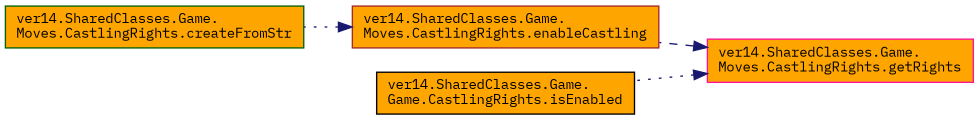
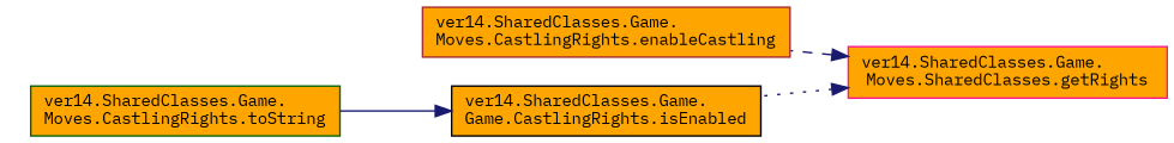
  digraph {
    fontname="IBM Plex Mono"
    rankdir=RL
    node [color=darkgreen fillcolor=orange fontname="IBM Plex Mono" fontsize=10 shape=record style=filled]
    edge [color=midnightblue dir=back fontname="IBM Plex Mono" fontsize=10 labelfontname=Helvetica labelfontsize=10 style=dotted]
-   n1 [color=deeppink fontcolor=black height=0.2 label="ver14.SharedClasses.Game.\lMoves.CastlingRights.getRights" width=0.4]
+   n1 [color=deeppink fontcolor=black height=0.2 label="ver14.SharedClasses.Game.\lMoves.SharedClasses.getRights" width=0.4]
    n2 [color=brown height=0.2 label="ver14.SharedClasses.Game.\lMoves.CastlingRights.enableCastling" width=0.4]
    n3 [color=black height=0.2 label="ver14.SharedClasses.Game.\lGame.CastlingRights.isEnabled" width=0.4]
-   n4 [height=0.2 label="ver14.SharedClasses.Game.\lMoves.CastlingRights.createFromStr" width=0.4]
+   n5 [height=0.2 label="ver14.SharedClasses.Game.\lMoves.CastlingRights.toString" width=0.4]
    n1 -> n2 [style=dashed]
    n1 -> n3
-   n2 -> n4
+   n3 -> n5 [style=solid]
  }
